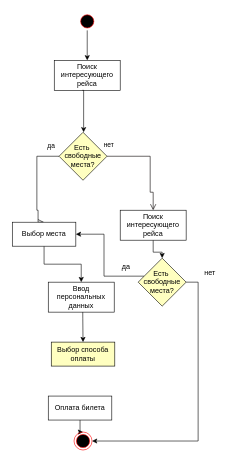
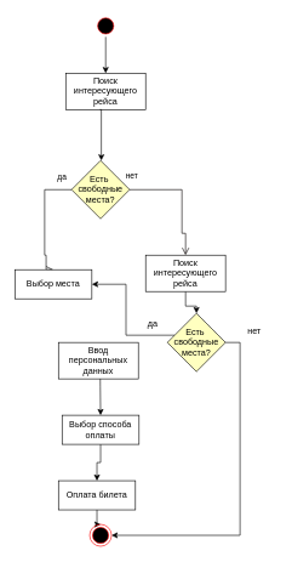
  <mxCell id="0" />
  <mxCell id="1" parent="0" />
  <mxCell id="2" value="Поиск интересующего рейса" style="rounded=0;whiteSpace=wrap;html=1;" parent="1" vertex="1"><mxGeometry x="90" y="100" width="110" height="50" as="geometry" /></mxCell>
  <mxCell id="3" value="" style="edgeStyle=orthogonalEdgeStyle;rounded=0;orthogonalLoop=1;jettySize=auto;html=1;" edge="1" parent="1" source="4" target="2"><mxGeometry relative="1" as="geometry" /></mxCell>
  <mxCell id="4" value="" style="ellipse;html=1;shape=startState;fillColor=#000000;strokeColor=#ff0000;" vertex="1" parent="1"><mxGeometry x="130" y="20" width="30" height="30" as="geometry" /></mxCell>
  <mxCell id="5" value="" style="edgeStyle=orthogonalEdgeStyle;rounded=0;orthogonalLoop=1;jettySize=auto;html=1;entryX=0.5;entryY=0;entryDx=0;entryDy=0;" edge="1" parent="1"><mxGeometry relative="1" as="geometry"><mxPoint x="137" y="150" as="sourcePoint" /><mxPoint x="139" y="220" as="targetPoint" /><Array as="points"><mxPoint x="139" y="150" /></Array></mxGeometry></mxCell>
  <mxCell id="6" value="Есть&amp;nbsp;&lt;br&gt;свободные&lt;br&gt;места?" style="rhombus;whiteSpace=wrap;html=1;fillColor=#ffffc0;strokeColor=#000000;" vertex="1" parent="1"><mxGeometry x="98" y="220" width="80" height="80" as="geometry" /></mxCell>
  <mxCell id="7" value="нет" style="edgeStyle=orthogonalEdgeStyle;html=1;align=left;verticalAlign=bottom;endArrow=open;endSize=8;strokeColor=#080000;rounded=0;exitX=1;exitY=0.5;exitDx=0;exitDy=0;" edge="1" parent="1"><mxGeometry x="-1" y="12" relative="1" as="geometry"><mxPoint x="255" y="350" as="targetPoint" /><Array as="points"><mxPoint x="250" y="260" /><mxPoint x="250" y="320" /><mxPoint x="255" y="320" /></Array><mxPoint x="-7" y="2" as="offset" /><mxPoint x="178" y="260" as="sourcePoint" /></mxGeometry></mxCell>
  <mxCell id="8" value="да" style="edgeStyle=orthogonalEdgeStyle;html=1;align=left;verticalAlign=top;endArrow=open;endSize=8;strokeColor=#000000;rounded=0;entryX=0.5;entryY=0;entryDx=0;entryDy=0;" edge="1" parent="1" target="12"><mxGeometry x="-0.731" y="-30" relative="1" as="geometry"><mxPoint x="61" y="350" as="targetPoint" /><Array as="points"><mxPoint x="61" y="260" /><mxPoint x="61" y="350" /><mxPoint x="63" y="350" /></Array><mxPoint as="offset" /><mxPoint x="98" y="260" as="sourcePoint" /></mxGeometry></mxCell>
  <mxCell id="9" style="edgeStyle=orthogonalEdgeStyle;rounded=0;orthogonalLoop=1;jettySize=auto;html=1;entryX=0.5;entryY=0;entryDx=0;entryDy=0;" edge="1" parent="1" source="10" target="22"><mxGeometry relative="1" as="geometry" /></mxCell>
  <mxCell id="10" value="Поиск интересующего рейса" style="rounded=0;whiteSpace=wrap;html=1;" vertex="1" parent="1"><mxGeometry x="200" y="350" width="110" height="50" as="geometry" /></mxCell>
- <mxCell id="11" style="edgeStyle=orthogonalEdgeStyle;rounded=0;orthogonalLoop=1;jettySize=auto;html=1;entryX=0.5;entryY=0;entryDx=0;entryDy=0;" edge="1" parent="1" source="12" target="13"><mxGeometry relative="1" as="geometry" /></mxCell>
  <mxCell id="12" value="Выбор места" style="rounded=0;whiteSpace=wrap;html=1;" vertex="1" parent="1"><mxGeometry x="20" y="370" width="106" height="40" as="geometry" /></mxCell>
  <mxCell id="13" value="Ввод персональных данных" style="rounded=0;whiteSpace=wrap;html=1;" vertex="1" parent="1"><mxGeometry x="80" y="470" width="110" height="50" as="geometry" /></mxCell>
  <mxCell id="14" value="" style="edgeStyle=orthogonalEdgeStyle;rounded=0;orthogonalLoop=1;jettySize=auto;html=1;" edge="1" parent="1"><mxGeometry relative="1" as="geometry"><mxPoint x="137.55" y="520" as="sourcePoint" /><mxPoint x="138" y="570" as="targetPoint" /><Array as="points"><mxPoint x="138" y="530" /><mxPoint x="138" y="530" /></Array></mxGeometry></mxCell>
- <mxCell id="16" value="Выбор способа оплаты" style="rounded=0;whiteSpace=wrap;html=1;fillColor=#ffffc0;" vertex="1" parent="1"><mxGeometry x="85" y="570" width="106" height="40" as="geometry" /></mxCell>
+ <mxCell id="15" style="edgeStyle=orthogonalEdgeStyle;rounded=0;orthogonalLoop=1;jettySize=auto;html=1;entryX=0.5;entryY=0;entryDx=0;entryDy=0;" edge="1" parent="1" source="16" target="18"><mxGeometry relative="1" as="geometry" /></mxCell>
+ <mxCell id="16" value="Выбор способа оплаты" style="rounded=0;whiteSpace=wrap;html=1;" vertex="1" parent="1"><mxGeometry x="85" y="570" width="106" height="40" as="geometry" /></mxCell>
  <mxCell id="17" value="" style="edgeStyle=orthogonalEdgeStyle;rounded=0;orthogonalLoop=1;jettySize=auto;html=1;" edge="1" parent="1" source="18" target="19"><mxGeometry relative="1" as="geometry" /></mxCell>
  <mxCell id="18" value="Оплата билета" style="rounded=0;whiteSpace=wrap;html=1;" vertex="1" parent="1"><mxGeometry x="80" y="660" width="106" height="40" as="geometry" /></mxCell>
  <mxCell id="19" value="" style="ellipse;html=1;shape=endState;fillColor=#000000;strokeColor=#ff0000;" vertex="1" parent="1"><mxGeometry x="123" y="720" width="30" height="30" as="geometry" /></mxCell>
  <mxCell id="20" style="edgeStyle=orthogonalEdgeStyle;rounded=0;orthogonalLoop=1;jettySize=auto;html=1;entryX=1;entryY=0.5;entryDx=0;entryDy=0;" edge="1" parent="1" source="22" target="12"><mxGeometry relative="1" as="geometry"><Array as="points"><mxPoint x="173" y="460" /><mxPoint x="173" y="390" /></Array></mxGeometry></mxCell>
  <mxCell id="21" style="edgeStyle=orthogonalEdgeStyle;rounded=0;orthogonalLoop=1;jettySize=auto;html=1;exitX=1;exitY=0.5;exitDx=0;exitDy=0;entryX=1;entryY=0.5;entryDx=0;entryDy=0;" edge="1" parent="1" source="22" target="19"><mxGeometry relative="1" as="geometry" /></mxCell>
  <mxCell id="22" value="Есть&amp;nbsp;&lt;br&gt;свободные&lt;br&gt;места?" style="rhombus;whiteSpace=wrap;html=1;fillColor=#ffffc0;strokeColor=#000000;" vertex="1" parent="1"><mxGeometry x="230" y="430" width="80" height="80" as="geometry" /></mxCell>
  <mxCell id="23" value="да" style="text;html=1;strokeColor=none;fillColor=none;align=center;verticalAlign=middle;whiteSpace=wrap;rounded=0;" vertex="1" parent="1"><mxGeometry x="180" y="430" width="60" height="30" as="geometry" /></mxCell>
  <mxCell id="24" value="нет" style="text;html=1;strokeColor=none;fillColor=none;align=center;verticalAlign=middle;whiteSpace=wrap;rounded=0;" vertex="1" parent="1"><mxGeometry x="320" y="440" width="60" height="30" as="geometry" /></mxCell>
